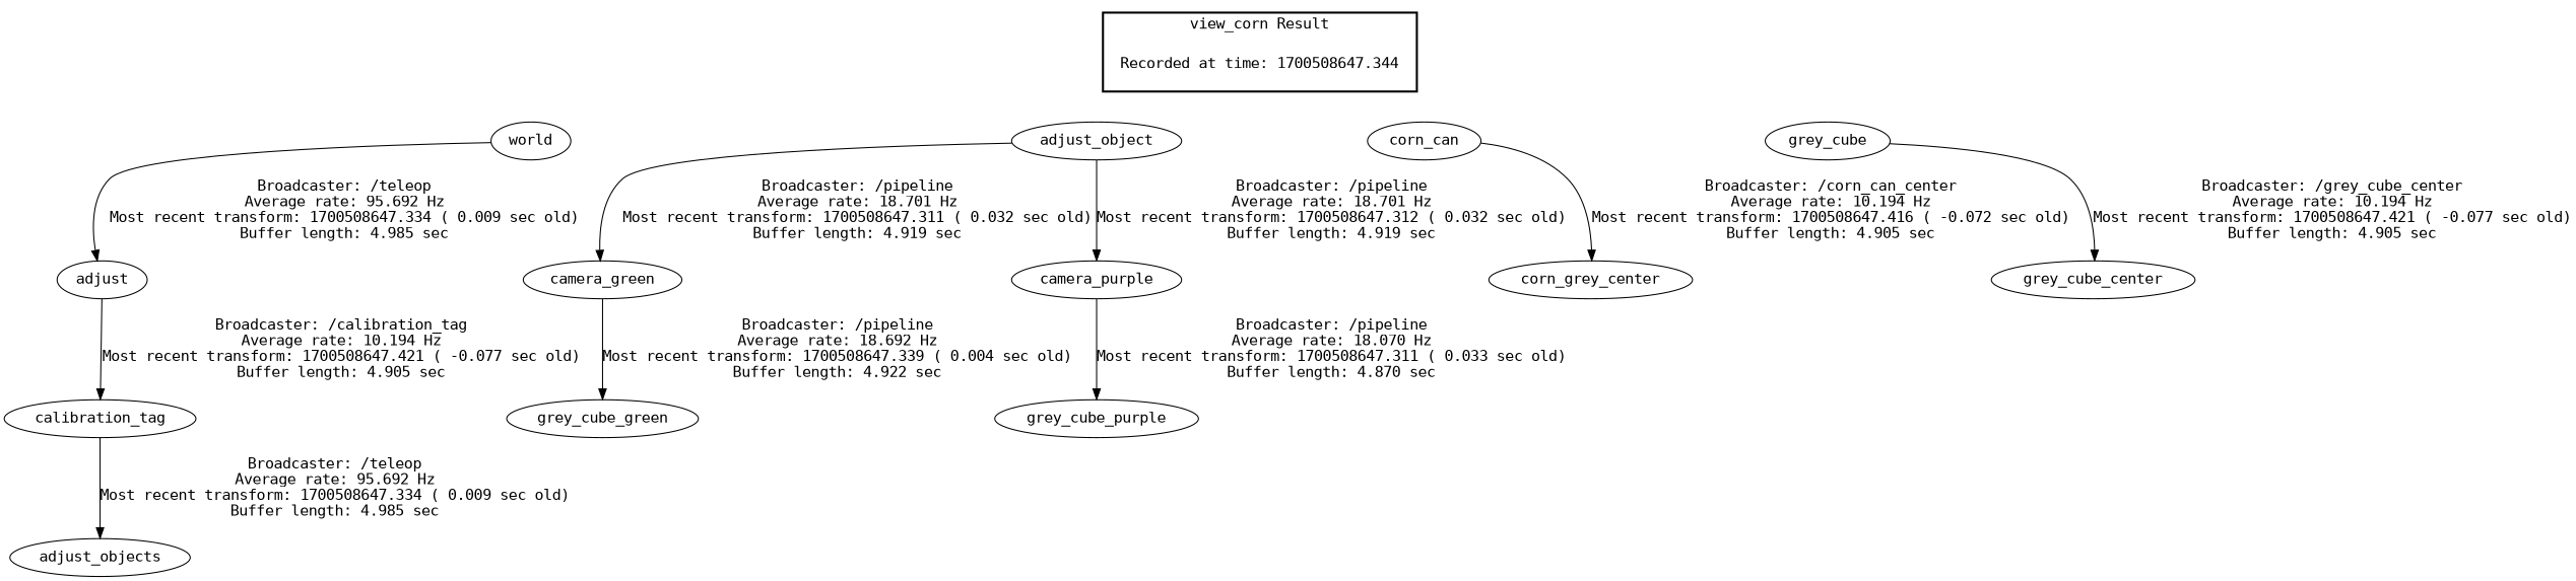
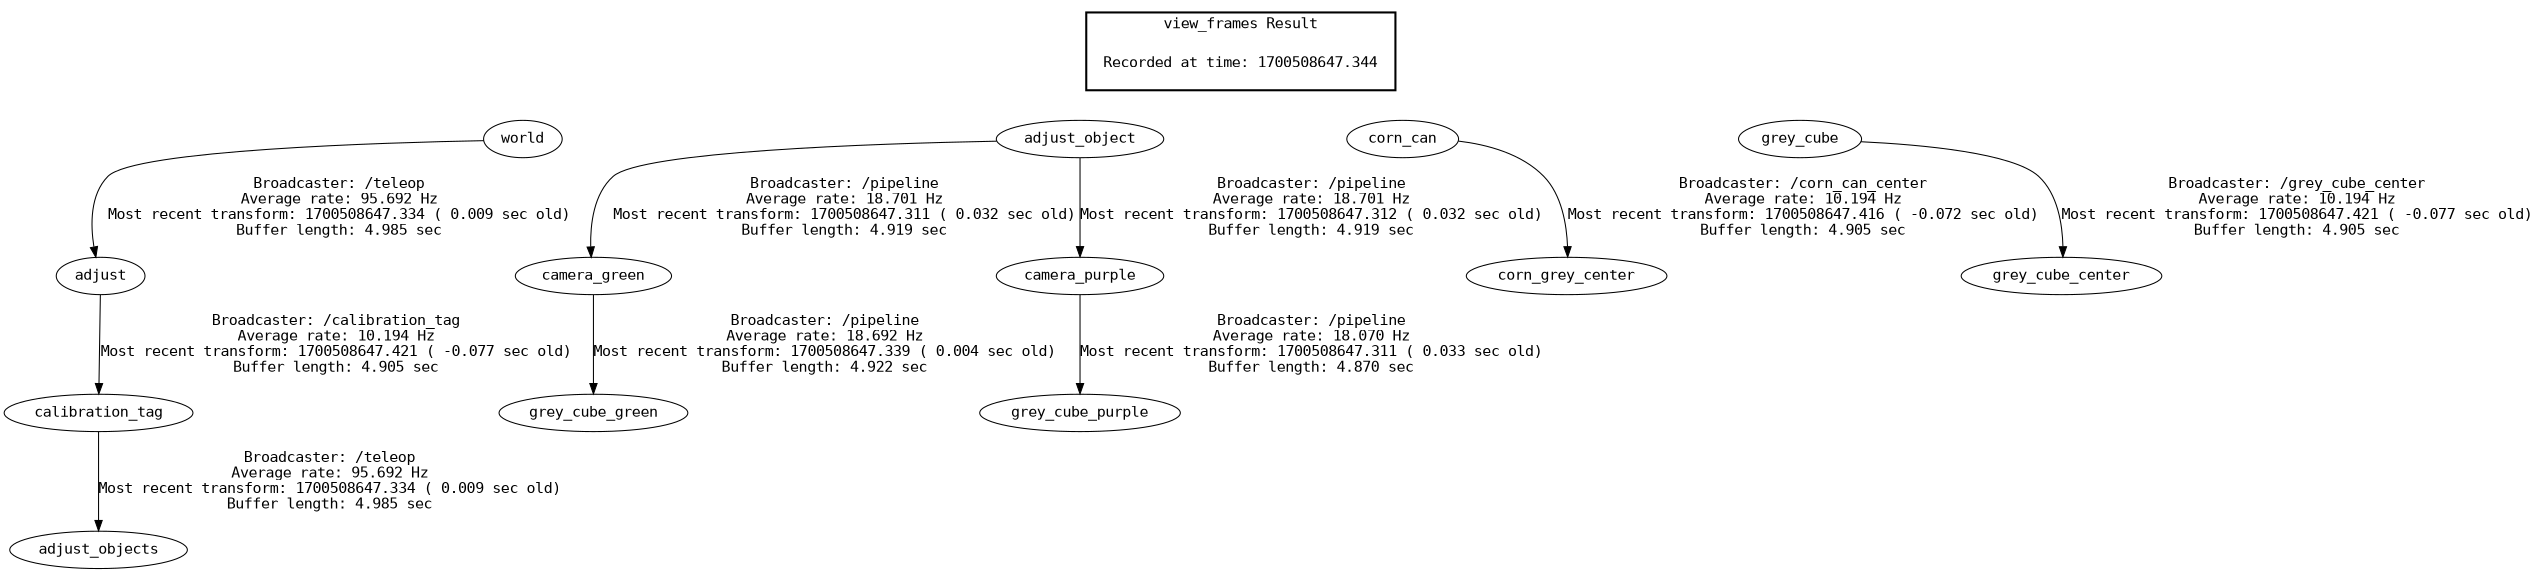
  digraph {
    fontname="DejaVu Sans Mono"
    node [fontname="DejaVu Sans Mono"]
    edge [fontname="DejaVu Sans Mono"]
    "Recorded at time: 1700508647.344" [shape=plaintext]
    world
    adjust_object
    corn_can
    grey_cube
    adjust
    calibration_tag
    adjust_objects
    camera_green
    camera_purple
    grey_cube_green
    grey_cube_purple
    n13 [label=corn_grey_center]
    grey_cube_center
    subgraph cluster_1 {
      color=black
-     label="view_corn Result"
+     label="view_frames Result"
      style=bold
      "Recorded at time: 1700508647.344"
    }
    "Recorded at time: 1700508647.344" -> world [style=invis]
    "Recorded at time: 1700508647.344" -> adjust_object [style=invis]
    "Recorded at time: 1700508647.344" -> corn_can [style=invis]
    "Recorded at time: 1700508647.344" -> grey_cube [style=invis]
    world -> adjust [label="Broadcaster: /teleop\nAverage rate: 95.692 Hz\nMost recent transform: 1700508647.334 ( 0.009 sec old)\nBuffer length: 4.985 sec\n"]
    adjust_object -> camera_green [label="Broadcaster: /pipeline\nAverage rate: 18.701 Hz\nMost recent transform: 1700508647.311 ( 0.032 sec old)\nBuffer length: 4.919 sec\n"]
    adjust_object -> camera_purple [label="Broadcaster: /pipeline\nAverage rate: 18.701 Hz\nMost recent transform: 1700508647.312 ( 0.032 sec old)\nBuffer length: 4.919 sec\n"]
    corn_can -> n13 [label="Broadcaster: /corn_can_center\nAverage rate: 10.194 Hz\nMost recent transform: 1700508647.416 ( -0.072 sec old)\nBuffer length: 4.905 sec\n"]
    grey_cube -> grey_cube_center [label="Broadcaster: /grey_cube_center\nAverage rate: 10.194 Hz\nMost recent transform: 1700508647.421 ( -0.077 sec old)\nBuffer length: 4.905 sec\n"]
    adjust -> calibration_tag [label="Broadcaster: /calibration_tag\nAverage rate: 10.194 Hz\nMost recent transform: 1700508647.421 ( -0.077 sec old)\nBuffer length: 4.905 sec\n"]
    calibration_tag -> adjust_objects [label="Broadcaster: /teleop\nAverage rate: 95.692 Hz\nMost recent transform: 1700508647.334 ( 0.009 sec old)\nBuffer length: 4.985 sec\n"]
    camera_green -> grey_cube_green [label="Broadcaster: /pipeline\nAverage rate: 18.692 Hz\nMost recent transform: 1700508647.339 ( 0.004 sec old)\nBuffer length: 4.922 sec\n"]
    camera_purple -> grey_cube_purple [label="Broadcaster: /pipeline\nAverage rate: 18.070 Hz\nMost recent transform: 1700508647.311 ( 0.033 sec old)\nBuffer length: 4.870 sec\n"]
  }
